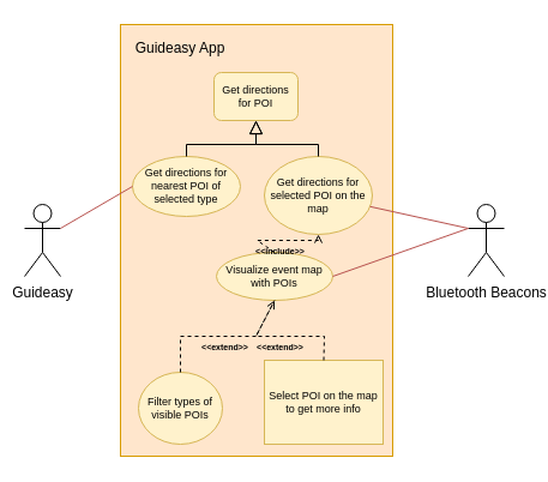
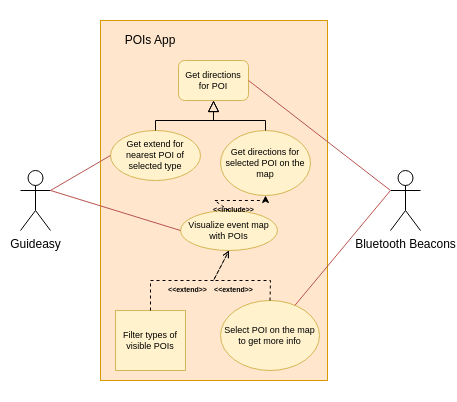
  <mxCell id="0" />
  <mxCell id="1" parent="0" />
  <mxCell id="2" value="Guideasy" style="shape=umlActor;verticalLabelPosition=bottom;labelBackgroundColor=#ffffff;verticalAlign=top;html=1;outlineConnect=0;" vertex="1" parent="1"><mxGeometry x="20" y="170" width="30" height="60" as="geometry" /></mxCell>
  <mxCell id="3" value="" style="rounded=0;whiteSpace=wrap;html=1;fillColor=#ffe6cc;strokeColor=#d79b00;" vertex="1" parent="1"><mxGeometry x="100" y="20" width="227" height="360" as="geometry" /></mxCell>
- <mxCell id="4" value="Get directions for nearest POI of selected type" style="ellipse;whiteSpace=wrap;html=1;fontSize=9;fillColor=#fff2cc;strokeColor=#d6b656;" vertex="1" parent="1"><mxGeometry x="110" y="130" width="90" height="50" as="geometry" /></mxCell>
+ <mxCell id="4" value="Get extend for nearest POI of selected type" style="ellipse;whiteSpace=wrap;html=1;fontSize=9;fillColor=#fff2cc;strokeColor=#d6b656;" vertex="1" parent="1"><mxGeometry x="110" y="130" width="90" height="50" as="geometry" /></mxCell>
  <mxCell id="5" value="Visualize event map with POIs" style="ellipse;whiteSpace=wrap;html=1;fontSize=9;fillColor=#fff2cc;strokeColor=#d6b656;" vertex="1" parent="1"><mxGeometry x="180" y="210" width="97" height="40" as="geometry" /></mxCell>
  <mxCell id="6" value="Get directions for POI" style="whiteSpace=wrap;html=1;fontSize=9;fillColor=#fff2cc;strokeColor=#d6b656;rounded=1;" vertex="1" parent="1"><mxGeometry x="178" y="60" width="70" height="40" as="geometry" /></mxCell>
- <mxCell id="7" value="Guideasy App" style="text;html=1;strokeColor=none;fillColor=none;align=center;verticalAlign=middle;whiteSpace=wrap;rounded=0;" vertex="1" parent="1"><mxGeometry x="110" y="30" width="80" height="20" as="geometry" /></mxCell>
+ <mxCell id="7" value="POIs App" style="text;html=1;strokeColor=none;fillColor=none;align=center;verticalAlign=middle;whiteSpace=wrap;rounded=0;" vertex="1" parent="1"><mxGeometry x="110" y="30" width="80" height="20" as="geometry" /></mxCell>
  <mxCell id="8" value="Get directions for selected POI on the map" style="ellipse;whiteSpace=wrap;html=1;fontSize=9;fillColor=#fff2cc;strokeColor=#d6b656;" vertex="1" parent="1"><mxGeometry x="220" y="130" width="90" height="65" as="geometry" /></mxCell>
  <mxCell id="9" value="" style="endArrow=block;endSize=9;endFill=0;html=1;fontSize=7;entryX=0.5;entryY=1;entryDx=0;entryDy=0;exitX=0.5;exitY=0;exitDx=0;exitDy=0;strokeWidth=1;jumpSize=5;rounded=0;" edge="1" parent="1" source="4" target="6"><mxGeometry width="160" relative="1" as="geometry"><mxPoint x="-10" y="400" as="sourcePoint" /><mxPoint x="150" y="400" as="targetPoint" /><Array as="points"><mxPoint x="155" y="120" /><mxPoint x="213" y="120" /></Array></mxGeometry></mxCell>
  <mxCell id="10" value="" style="endArrow=block;endSize=9;endFill=0;html=1;fontSize=7;entryX=0.5;entryY=1;entryDx=0;entryDy=0;exitX=0.5;exitY=0;exitDx=0;exitDy=0;strokeWidth=1;jumpSize=5;rounded=0;" edge="1" parent="1" source="8" target="6"><mxGeometry width="160" relative="1" as="geometry"><mxPoint x="165" y="140" as="sourcePoint" /><mxPoint x="223" y="110" as="targetPoint" /><Array as="points"><mxPoint x="265" y="120" /><mxPoint x="213" y="120" /></Array></mxGeometry></mxCell>
- <mxCell id="11" value="Filter types of visible POIs" style="ellipse;whiteSpace=wrap;html=1;fontSize=9;fillColor=#fff2cc;strokeColor=#d6b656;" vertex="1" parent="1"><mxGeometry x="115" y="310" width="70" height="60" as="geometry" /></mxCell>
- <mxCell id="12" value="&lt;b&gt;&amp;lt;&amp;lt;extend&amp;gt;&amp;gt;&lt;/b&gt;" style="endArrow=none;endSize=5;dashed=1;html=1;strokeWidth=1;fontSize=7;entryX=0.5;entryY=1;entryDx=0;entryDy=0;exitX=0.5;exitY=0;exitDx=0;exitDy=0;rounded=0;labelBackgroundColor=none;" edge="1" parent="1" source="11" target="5"><mxGeometry x="0.062" y="-10" width="160" relative="1" as="geometry"><mxPoint x="-10" y="400" as="sourcePoint" /><mxPoint x="150" y="400" as="targetPoint" /><Array as="points"><mxPoint x="150" y="280" /><mxPoint x="213" y="280" /></Array><mxPoint as="offset" /></mxGeometry></mxCell>
+ <mxCell id="11" value="Filter types of visible POIs" style="whiteSpace=wrap;html=1;fontSize=9;fillColor=#fff2cc;strokeColor=#d6b656;rounded=0;" vertex="1" parent="1"><mxGeometry x="115" y="310" width="70" height="60" as="geometry" /></mxCell>
+ <mxCell id="12" value="&lt;b&gt;&amp;lt;&amp;lt;extend&amp;gt;&amp;gt;&lt;/b&gt;" style="endArrow=open;endSize=5;dashed=1;html=1;strokeWidth=1;fontSize=7;entryX=0.5;entryY=1;entryDx=0;entryDy=0;exitX=0.5;exitY=0;exitDx=0;exitDy=0;rounded=0;labelBackgroundColor=none;" edge="1" parent="1" source="11" target="5"><mxGeometry x="0.062" y="-10" width="160" relative="1" as="geometry"><mxPoint x="-10" y="400" as="sourcePoint" /><mxPoint x="150" y="400" as="targetPoint" /><Array as="points"><mxPoint x="150" y="280" /><mxPoint x="213" y="280" /></Array><mxPoint as="offset" /></mxGeometry></mxCell>
  <mxCell id="13" value="" style="endArrow=none;html=1;labelBackgroundColor=none;strokeWidth=1;fontSize=7;entryX=1;entryY=0.333;entryDx=0;entryDy=0;entryPerimeter=0;exitX=0;exitY=0.5;exitDx=0;exitDy=0;fontColor=#000000;fillColor=#f8cecc;strokeColor=#b85450;" edge="1" parent="1" source="4" target="2"><mxGeometry width="50" height="50" relative="1" as="geometry"><mxPoint x="-10" y="450" as="sourcePoint" /><mxPoint x="40" y="400" as="targetPoint" /></mxGeometry></mxCell>
- <mxCell id="15" value="Select POI on the map to get more info" style="whiteSpace=wrap;html=1;fontSize=9;fillColor=#fff2cc;strokeColor=#d6b656;rounded=0;" vertex="1" parent="1"><mxGeometry x="220" y="300" width="99" height="70" as="geometry" /></mxCell>
+ <mxCell id="14" value="" style="endArrow=none;html=1;labelBackgroundColor=none;strokeWidth=1;fontSize=7;entryX=1;entryY=0.333;entryDx=0;entryDy=0;entryPerimeter=0;exitX=0;exitY=0.5;exitDx=0;exitDy=0;fontColor=#000000;fillColor=#f8cecc;strokeColor=#b85450;" edge="1" parent="1" source="5" target="2"><mxGeometry width="50" height="50" relative="1" as="geometry"><mxPoint x="-10" y="450" as="sourcePoint" /><mxPoint x="40" y="400" as="targetPoint" /></mxGeometry></mxCell>
+ <mxCell id="15" value="Select POI on the map to get more info" style="ellipse;whiteSpace=wrap;html=1;fontSize=9;fillColor=#fff2cc;strokeColor=#d6b656;" vertex="1" parent="1"><mxGeometry x="220" y="300" width="99" height="70" as="geometry" /></mxCell>
  <mxCell id="16" value="&lt;b&gt;&amp;lt;&amp;lt;extend&amp;gt;&amp;gt;&lt;/b&gt;" style="endArrow=open;endSize=5;dashed=1;html=1;strokeWidth=1;fontSize=7;entryX=0.5;entryY=1;entryDx=0;entryDy=0;exitX=0.5;exitY=0;exitDx=0;exitDy=0;rounded=0;labelBackgroundColor=none;" edge="1" parent="1" source="15" target="5"><mxGeometry x="0.031" y="10" width="160" relative="1" as="geometry"><mxPoint x="258" y="255" as="sourcePoint" /><mxPoint x="217" y="255" as="targetPoint" /><Array as="points"><mxPoint x="270" y="280" /><mxPoint x="213" y="280" /></Array><mxPoint as="offset" /></mxGeometry></mxCell>
- <mxCell id="17" value="&lt;b&gt;&amp;lt;&amp;lt;include&amp;gt;&amp;gt;&lt;/b&gt;" style="endArrow=open;endSize=5;dashed=1;html=1;strokeWidth=1;fontSize=7;entryX=0.5;entryY=1;entryDx=0;entryDy=0;exitX=0.5;exitY=0;exitDx=0;exitDy=0;rounded=0;labelBackgroundColor=none;" edge="1" parent="1" source="5" target="8"><mxGeometry x="0.011" y="-10" width="160" relative="1" as="geometry"><mxPoint x="279.5" y="310" as="sourcePoint" /><mxPoint x="223" y="270" as="targetPoint" /><Array as="points"><mxPoint x="214" y="200" /><mxPoint x="265" y="200" /></Array><mxPoint as="offset" /></mxGeometry></mxCell>
+ <mxCell id="17" value="&lt;b&gt;&amp;lt;&amp;lt;include&amp;gt;&amp;gt;&lt;/b&gt;" style="endArrow=classic;endSize=5;dashed=1;html=1;strokeWidth=1;fontSize=7;entryX=0.5;entryY=1;entryDx=0;entryDy=0;exitX=0.5;exitY=0;exitDx=0;exitDy=0;rounded=0;labelBackgroundColor=none;" edge="1" parent="1" source="5" target="8"><mxGeometry x="0.011" y="-10" width="160" relative="1" as="geometry"><mxPoint x="279.5" y="310" as="sourcePoint" /><mxPoint x="223" y="270" as="targetPoint" /><Array as="points"><mxPoint x="214" y="200" /><mxPoint x="265" y="200" /></Array><mxPoint as="offset" /></mxGeometry></mxCell>
  <mxCell id="18" value="Bluetooth Beacons" style="shape=umlActor;verticalLabelPosition=bottom;labelBackgroundColor=#ffffff;verticalAlign=top;html=1;outlineConnect=0;" vertex="1" parent="1"><mxGeometry x="390" y="170" width="30" height="60" as="geometry" /></mxCell>
- <mxCell id="19" value="" style="endArrow=none;html=1;labelBackgroundColor=none;strokeWidth=1;fontSize=7;exitX=0;exitY=0.333;exitDx=0;exitDy=0;fontColor=#000000;fillColor=#f8cecc;strokeColor=#b85450;exitPerimeter=0;" edge="1" parent="1" source="18" target="8"><mxGeometry width="50" height="50" relative="1" as="geometry"><mxPoint x="120" y="165" as="sourcePoint" /><mxPoint x="30" y="200" as="targetPoint" /></mxGeometry></mxCell>
- <mxCell id="20" value="" style="endArrow=none;html=1;labelBackgroundColor=none;strokeWidth=1;fontSize=7;entryX=1;entryY=0.5;entryDx=0;entryDy=0;fontColor=#000000;fillColor=#f8cecc;strokeColor=#b85450;exitX=0;exitY=0.333;exitDx=0;exitDy=0;exitPerimeter=0;" edge="1" parent="1" source="18" target="5"><mxGeometry width="50" height="50" relative="1" as="geometry"><mxPoint x="400" y="190" as="sourcePoint" /><mxPoint x="258" y="90" as="targetPoint" /></mxGeometry></mxCell>
+ <mxCell id="19" value="" style="endArrow=none;html=1;labelBackgroundColor=none;strokeWidth=1;fontSize=7;entryX=1;entryY=0.5;entryDx=0;entryDy=0;exitX=0;exitY=0.333;exitDx=0;exitDy=0;fontColor=#000000;fillColor=#f8cecc;strokeColor=#b85450;exitPerimeter=0;" edge="1" parent="1" source="18" target="6"><mxGeometry width="50" height="50" relative="1" as="geometry"><mxPoint x="120" y="165" as="sourcePoint" /><mxPoint x="30" y="200" as="targetPoint" /></mxGeometry></mxCell>
+ <mxCell id="20" value="" style="endArrow=none;html=1;labelBackgroundColor=none;strokeWidth=1;fontSize=7;fontColor=#000000;fillColor=#f8cecc;strokeColor=#b85450;exitX=0;exitY=0.333;exitDx=0;exitDy=0;exitPerimeter=0;" edge="1" parent="1" source="18" target="15"><mxGeometry width="50" height="50" relative="1" as="geometry"><mxPoint x="400" y="190" as="sourcePoint" /><mxPoint x="258" y="90" as="targetPoint" /></mxGeometry></mxCell>
